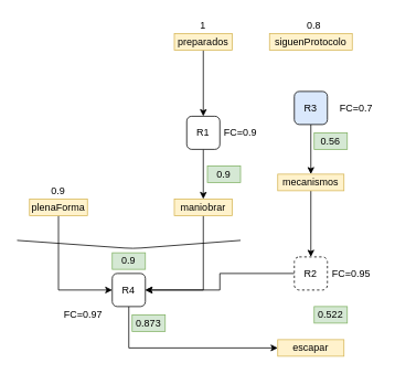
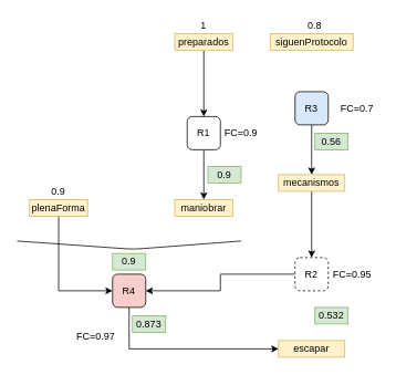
  <mxCell id="0" />
  <mxCell id="1" parent="0" />
  <mxCell id="2" style="edgeStyle=orthogonalEdgeStyle;rounded=0;orthogonalLoop=1;jettySize=auto;html=1;" edge="1" parent="1" source="3" target="9"><mxGeometry relative="1" as="geometry" /></mxCell>
  <mxCell id="3" value="R2" style="rounded=1;whiteSpace=wrap;html=1;dashed=1;" vertex="1" parent="1"><mxGeometry x="355" y="310" width="40" height="40" as="geometry" /></mxCell>
  <mxCell id="4" style="edgeStyle=orthogonalEdgeStyle;rounded=0;orthogonalLoop=1;jettySize=auto;html=1;entryX=0.5;entryY=0;entryDx=0;entryDy=0;" edge="1" parent="1" source="5" target="15"><mxGeometry relative="1" as="geometry" /></mxCell>
  <mxCell id="5" value="R3" style="rounded=1;whiteSpace=wrap;html=1;fillColor=#dae8fc;" vertex="1" parent="1"><mxGeometry x="355" y="110" width="40" height="40" as="geometry" /></mxCell>
  <mxCell id="6" style="edgeStyle=orthogonalEdgeStyle;rounded=0;orthogonalLoop=1;jettySize=auto;html=1;entryX=0.5;entryY=0;entryDx=0;entryDy=0;" edge="1" parent="1" source="7" target="13"><mxGeometry relative="1" as="geometry" /></mxCell>
  <mxCell id="7" value="R1" style="rounded=1;whiteSpace=wrap;html=1;" vertex="1" parent="1"><mxGeometry x="225" y="140" width="40" height="40" as="geometry" /></mxCell>
  <mxCell id="8" style="edgeStyle=orthogonalEdgeStyle;rounded=0;orthogonalLoop=1;jettySize=auto;html=1;entryX=0;entryY=0.5;entryDx=0;entryDy=0;" edge="1" parent="1" source="9" target="16"><mxGeometry relative="1" as="geometry"><Array as="points"><mxPoint x="155" y="420" /></Array></mxGeometry></mxCell>
- <mxCell id="9" value="R4" style="rounded=1;whiteSpace=wrap;html=1;" vertex="1" parent="1"><mxGeometry x="135" y="330" width="40" height="40" as="geometry" /></mxCell>
+ <mxCell id="9" value="R4" style="rounded=1;whiteSpace=wrap;html=1;fillColor=#f8cecc;" vertex="1" parent="1"><mxGeometry x="135" y="330" width="40" height="40" as="geometry" /></mxCell>
  <mxCell id="10" style="edgeStyle=orthogonalEdgeStyle;rounded=0;orthogonalLoop=1;jettySize=auto;html=1;entryX=0.5;entryY=0;entryDx=0;entryDy=0;" edge="1" parent="1" source="11" target="7"><mxGeometry relative="1" as="geometry" /></mxCell>
  <mxCell id="11" value="preparados" style="text;html=1;strokeColor=#d6b656;fillColor=#fff2cc;align=center;verticalAlign=middle;whiteSpace=wrap;rounded=0;" vertex="1" parent="1"><mxGeometry x="210" y="40" width="70" height="20" as="geometry" /></mxCell>
- <mxCell id="12" style="edgeStyle=orthogonalEdgeStyle;rounded=0;orthogonalLoop=1;jettySize=auto;html=1;exitX=0.5;exitY=1;exitDx=0;exitDy=0;entryX=1;entryY=0.5;entryDx=0;entryDy=0;" edge="1" parent="1" source="13" target="9"><mxGeometry relative="1" as="geometry" /></mxCell>
  <mxCell id="13" value="maniobrar" style="text;html=1;strokeColor=#d6b656;fillColor=#fff2cc;align=center;verticalAlign=middle;whiteSpace=wrap;rounded=0;" vertex="1" parent="1"><mxGeometry x="210" y="240" width="70" height="20" as="geometry" /></mxCell>
  <mxCell id="14" style="edgeStyle=orthogonalEdgeStyle;rounded=0;orthogonalLoop=1;jettySize=auto;html=1;entryX=0.5;entryY=0;entryDx=0;entryDy=0;" edge="1" parent="1" source="15" target="3"><mxGeometry relative="1" as="geometry" /></mxCell>
  <mxCell id="15" value="mecanismos" style="text;html=1;strokeColor=#d6b656;fillColor=#fff2cc;align=center;verticalAlign=middle;whiteSpace=wrap;rounded=0;" vertex="1" parent="1"><mxGeometry x="335" y="210" width="80" height="20" as="geometry" /></mxCell>
  <mxCell id="16" value="escapar" style="text;html=1;strokeColor=#d6b656;fillColor=#fff2cc;align=center;verticalAlign=middle;whiteSpace=wrap;rounded=0;" vertex="1" parent="1"><mxGeometry x="335" y="410" width="80" height="20" as="geometry" /></mxCell>
  <mxCell id="17" value="siguenProtocolo" style="text;html=1;strokeColor=#d6b656;fillColor=#fff2cc;align=center;verticalAlign=middle;whiteSpace=wrap;rounded=0;" vertex="1" parent="1"><mxGeometry x="325" y="40" width="100" height="20" as="geometry" /></mxCell>
  <mxCell id="18" style="edgeStyle=orthogonalEdgeStyle;rounded=0;orthogonalLoop=1;jettySize=auto;html=1;entryX=0;entryY=0.5;entryDx=0;entryDy=0;" edge="1" parent="1" source="19" target="9"><mxGeometry relative="1" as="geometry"><Array as="points"><mxPoint x="70" y="350" /></Array></mxGeometry></mxCell>
  <mxCell id="19" value="plenaForma" style="text;html=1;strokeColor=#d6b656;fillColor=#fff2cc;align=center;verticalAlign=middle;whiteSpace=wrap;rounded=0;" vertex="1" parent="1"><mxGeometry x="35" y="240" width="70" height="20" as="geometry" /></mxCell>
  <mxCell id="20" value="0.9" style="text;html=1;strokeColor=none;fillColor=none;align=center;verticalAlign=middle;whiteSpace=wrap;rounded=0;" vertex="1" parent="1"><mxGeometry x="50" y="220" width="40" height="20" as="geometry" /></mxCell>
  <mxCell id="21" value="1" style="text;html=1;strokeColor=none;fillColor=none;align=center;verticalAlign=middle;whiteSpace=wrap;rounded=0;" vertex="1" parent="1"><mxGeometry x="225" y="20" width="40" height="20" as="geometry" /></mxCell>
  <mxCell id="22" value="0.8" style="text;html=1;strokeColor=none;fillColor=none;align=center;verticalAlign=middle;whiteSpace=wrap;rounded=0;" vertex="1" parent="1"><mxGeometry x="359" y="20" width="40" height="20" as="geometry" /></mxCell>
  <mxCell id="23" value="FC=0.9" style="text;html=1;align=center;verticalAlign=middle;whiteSpace=wrap;rounded=0;" vertex="1" parent="1"><mxGeometry x="265" y="150" width="50" height="20" as="geometry" /></mxCell>
  <mxCell id="24" value="FC=0.95" style="text;html=1;align=center;verticalAlign=middle;whiteSpace=wrap;rounded=0;" vertex="1" parent="1"><mxGeometry x="399" y="320" width="50" height="20" as="geometry" /></mxCell>
  <mxCell id="25" value="FC=0.7" style="text;html=1;align=center;verticalAlign=middle;whiteSpace=wrap;rounded=0;" vertex="1" parent="1"><mxGeometry x="405" y="120" width="50" height="20" as="geometry" /></mxCell>
- <mxCell id="26" value="FC=0.97" style="text;html=1;align=center;verticalAlign=middle;whiteSpace=wrap;rounded=0;" vertex="1" parent="1"><mxGeometry x="75" y="370" width="50" height="20" as="geometry" /></mxCell>
+ <mxCell id="26" value="FC=0.97" style="text;html=1;align=center;verticalAlign=middle;whiteSpace=wrap;rounded=0;" vertex="1" parent="1"><mxGeometry x="90" y="395" width="50" height="20" as="geometry" /></mxCell>
  <mxCell id="27" value="" style="endArrow=none;html=1;" edge="1" parent="1"><mxGeometry width="50" height="50" relative="1" as="geometry"><mxPoint x="20" y="290" as="sourcePoint" /><mxPoint x="290" y="290" as="targetPoint" /><Array as="points"><mxPoint x="160" y="300" /></Array></mxGeometry></mxCell>
  <mxCell id="28" value="0.9" style="text;html=1;strokeColor=#82b366;fillColor=#d5e8d4;align=center;verticalAlign=middle;whiteSpace=wrap;rounded=0;" vertex="1" parent="1"><mxGeometry x="250" y="200" width="40" height="20" as="geometry" /></mxCell>
  <mxCell id="29" value="0.9" style="text;html=1;strokeColor=#82b366;fillColor=#d5e8d4;align=center;verticalAlign=middle;whiteSpace=wrap;rounded=0;" vertex="1" parent="1"><mxGeometry x="135" y="305" width="40" height="20" as="geometry" /></mxCell>
  <mxCell id="30" value="0.873" style="text;html=1;strokeColor=#82b366;fillColor=#d5e8d4;align=center;verticalAlign=middle;whiteSpace=wrap;rounded=0;" vertex="1" parent="1"><mxGeometry x="159" y="380" width="40" height="20" as="geometry" /></mxCell>
  <mxCell id="31" value="0.56" style="text;html=1;strokeColor=#82b366;fillColor=#d5e8d4;align=center;verticalAlign=middle;whiteSpace=wrap;rounded=0;" vertex="1" parent="1"><mxGeometry x="379" y="160" width="40" height="20" as="geometry" /></mxCell>
- <mxCell id="32" value="0.522" style="text;html=1;strokeColor=#82b366;fillColor=#d5e8d4;align=center;verticalAlign=middle;whiteSpace=wrap;rounded=0;" vertex="1" parent="1"><mxGeometry x="379" y="370" width="40" height="20" as="geometry" /></mxCell>
+ <mxCell id="32" value="0.532" style="text;html=1;strokeColor=#82b366;fillColor=#d5e8d4;align=center;verticalAlign=middle;whiteSpace=wrap;rounded=0;" vertex="1" parent="1"><mxGeometry x="379" y="370" width="40" height="20" as="geometry" /></mxCell>
